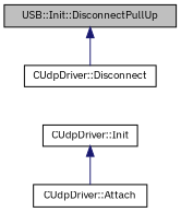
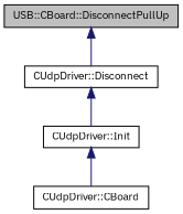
  digraph {
    fontname="IBM Plex Sans"
    rankdir=TB
    node [color=black fontname="IBM Plex Sans" fontsize=10 shape=record]
    edge [color=midnightblue dir=back fontname="IBM Plex Sans" fontsize=10 labelfontname=FreeSans labelfontsize=10 style=solid]
-   n1 [fillcolor=grey75 fontcolor=black height=0.2 label="USB::Init::DisconnectPullUp" style=filled width=0.4]
+   n1 [fillcolor=grey75 fontcolor=black height=0.2 label="USB::CBoard::DisconnectPullUp" style=filled width=0.4]
    n2 [height=0.2 label="CUdpDriver::Disconnect" width=0.4]
    n3 [height=0.2 label="CUdpDriver::Init" width=0.4]
-   n4 [height=0.2 label="CUdpDriver::Attach" width=0.4]
+   n4 [height=0.2 label="CUdpDriver::CBoard" width=0.4]
    n1 -> n2
+   n2 -> n3
    n3 -> n4
  }
